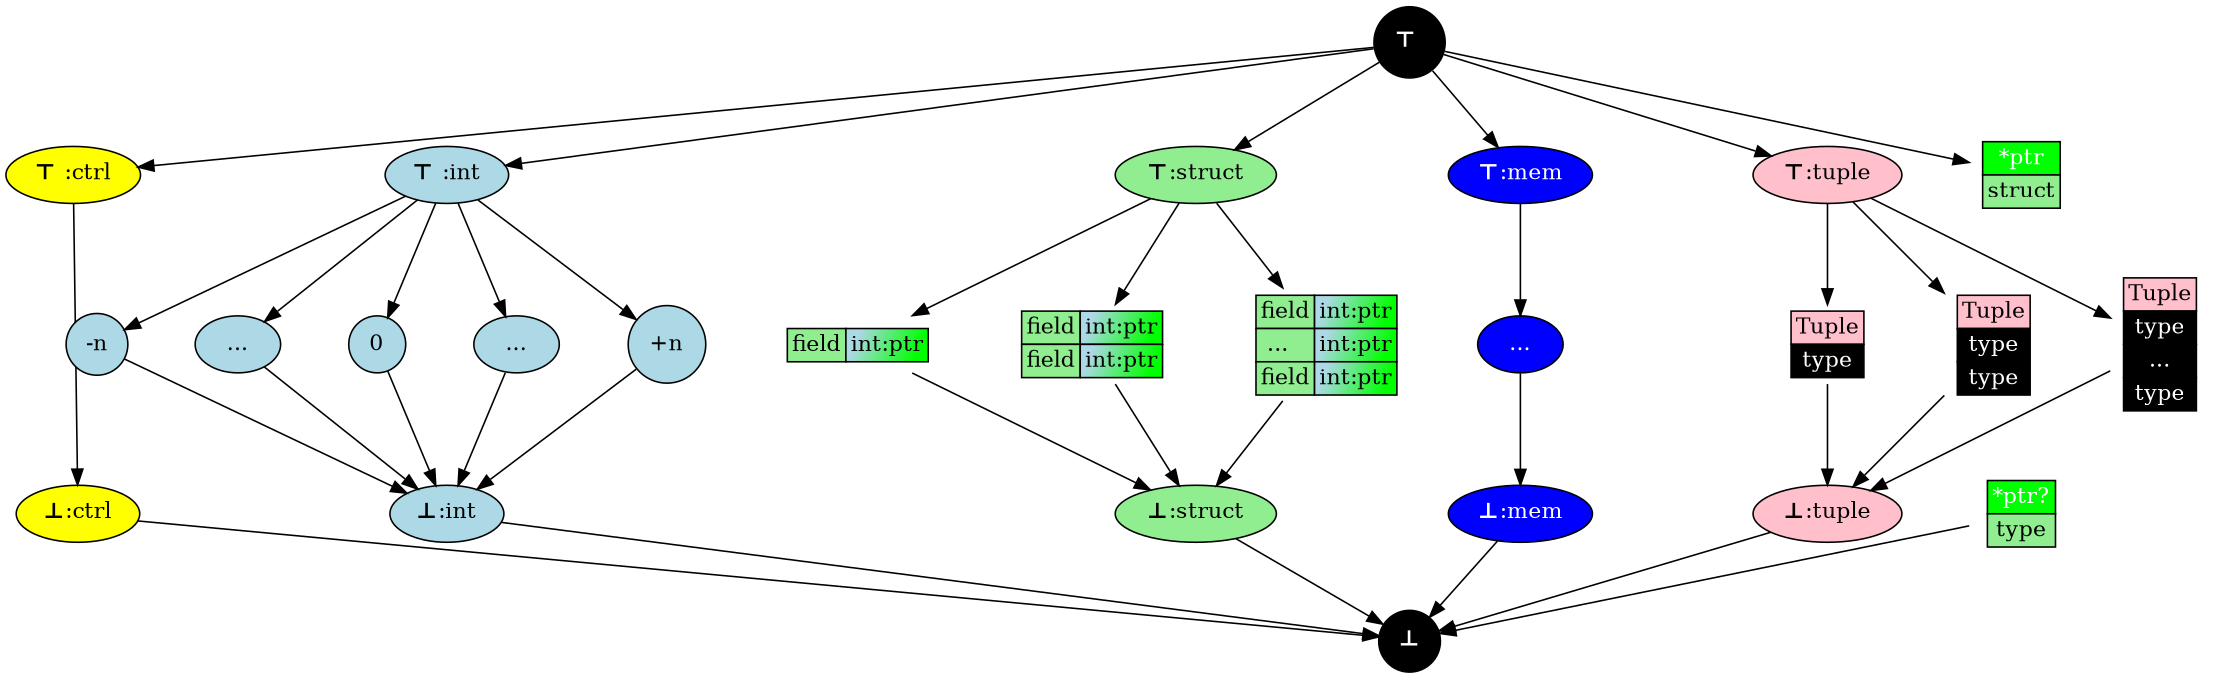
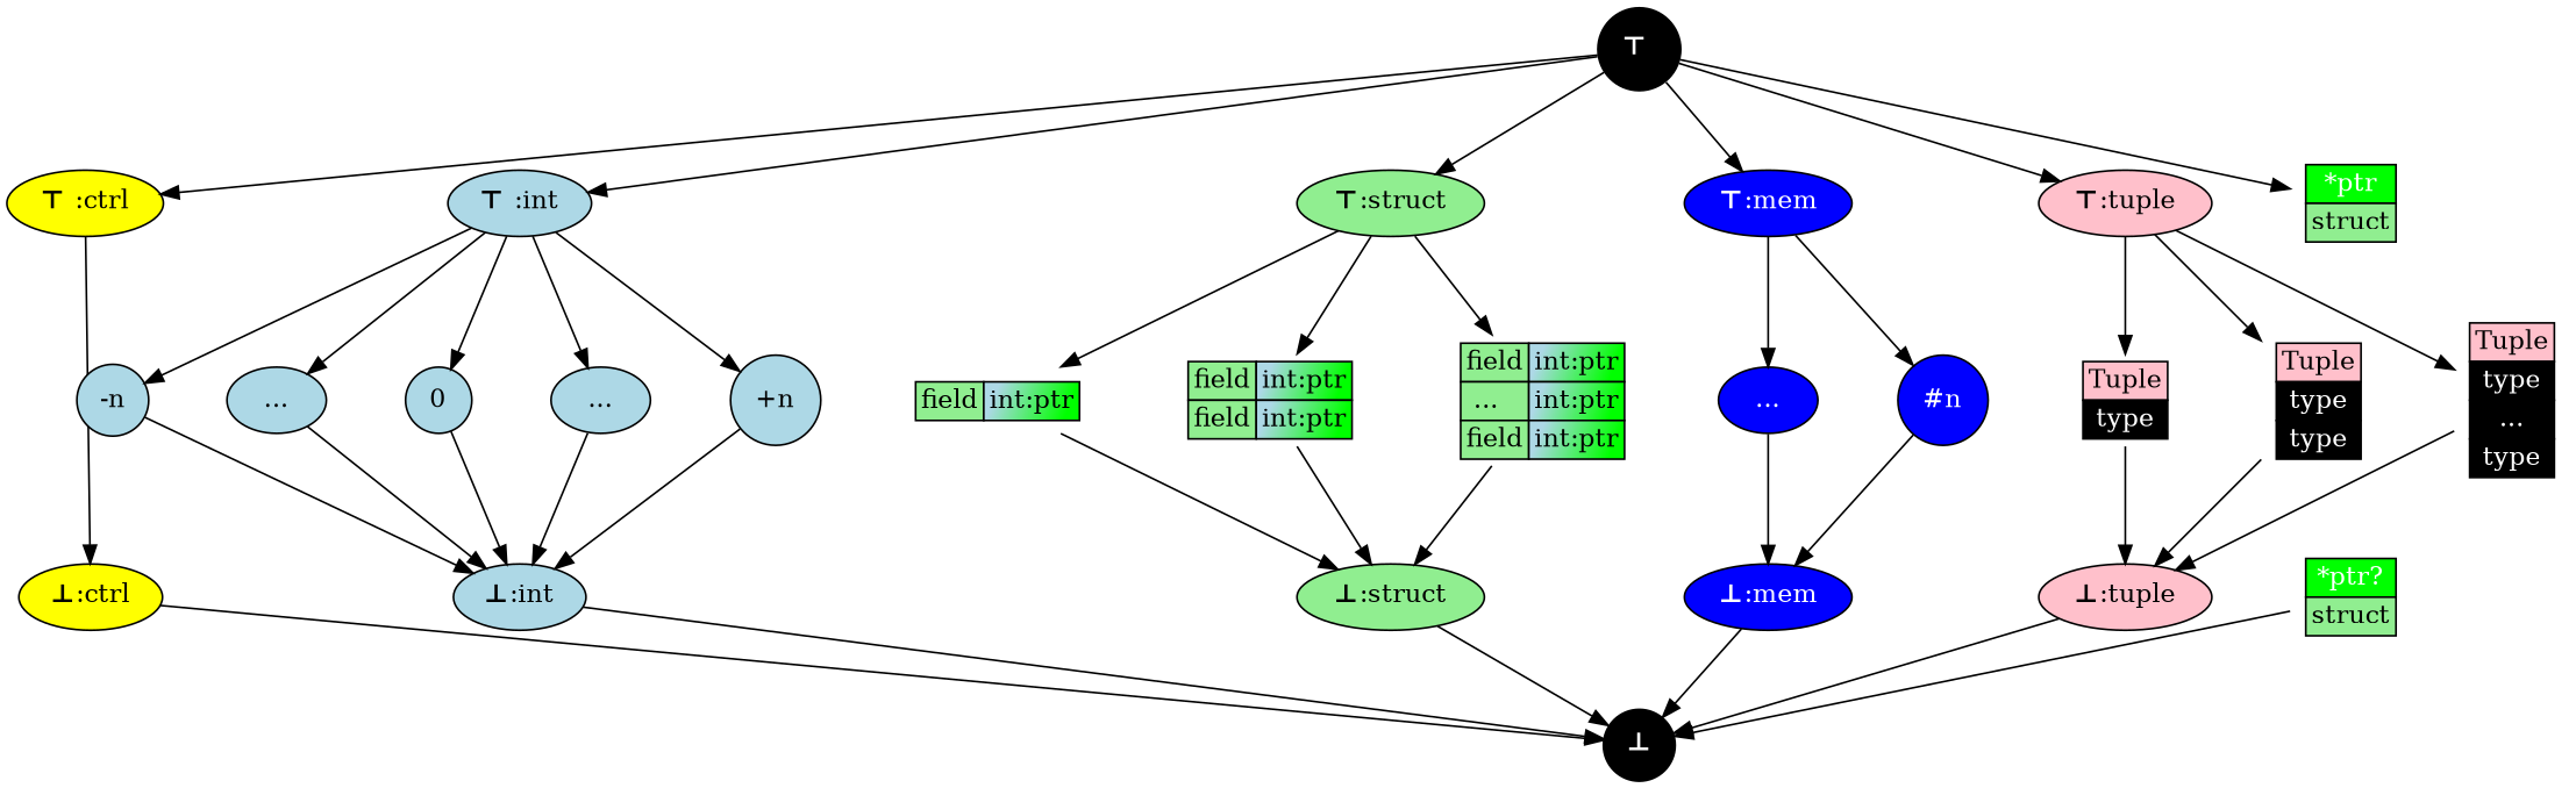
  digraph {
    compound=true
    nodesep=0.6
    splines=false
    node [fillcolor=none shape=oval style=filled]
    n1 [fillcolor=black fontcolor=white label=<<B>⊤ </B>> shape=circle]
    n2 [fillcolor=yellow label=<<B>⊤ </B>:ctrl>]
    n3 [fillcolor=lightblue label=<<B>⊤ </B>:int>]
    n4 [fillcolor=lightgreen label=<<B>⊤</B>:struct>]
    n5 [fillcolor=blue fontcolor=white label=<<B>⊤</B>:mem>]
    n6 [fillcolor=pink label=<<B>⊤</B>:tuple>]
    n7 [fillcolor=lightblue label="-n" shape=circle]
    n8 [fillcolor=lightblue label="..."]
    n9 [fillcolor=lightblue label=0 shape=circle]
    n10 [fillcolor=lightblue label="..."]
    n11 [fillcolor=lightblue label="+n" shape=circle]
    n12 [label=<       <TABLE BORDER="0" CELLBORDER="1" CELLSPACING="0">         <TR><TD BGCOLOR="lightgreen">field</TD><TD BGCOLOR="lightblue:green" gradientangle="315">int:ptr</TD></TR>       </TABLE>     > shape=none]
    n13 [label=<       <TABLE BORDER="0" CELLBORDER="1" CELLSPACING="0">         <TR><TD BGCOLOR="lightgreen">field</TD><TD BGCOLOR="lightblue:green" gradientangle="315">int:ptr</TD></TR>         <TR><TD BGCOLOR="lightgreen">field</TD><TD BGCOLOR="lightblue:green" gradientangle="315">int:ptr</TD></TR>       </TABLE>     > shape=none]
    n14 [label=<       <TABLE BORDER="0" CELLBORDER="1" CELLSPACING="0">         <TR><TD BGCOLOR="lightgreen">field</TD><TD BGCOLOR="lightblue:green" gradientangle="315">int:ptr</TD></TR>         <TR><TD BGCOLOR="lightgreen">...  </TD><TD BGCOLOR="lightblue:green" gradientangle="315">int:ptr</TD></TR>         <TR><TD BGCOLOR="lightgreen">field</TD><TD BGCOLOR="lightblue:green" gradientangle="315">int:ptr</TD></TR>       </TABLE>     > shape=none]
    n15 [fillcolor=blue fontcolor=white label="..."]
+   n16 [fillcolor=blue fontcolor=white label="#n" shape=circle]
    n17 [fillcolor=yellow label=<<B>⊥</B>:ctrl>]
    n18 [fillcolor=lightblue label=<<B>⊥</B>:int>]
    n19 [fillcolor=lightgreen label=<<B>⊥</B>:struct>]
    n20 [fillcolor=blue fontcolor=white label=<<B>⊥</B>:mem>]
    n21 [fillcolor=pink label=<<B>⊥</B>:tuple>]
    n22 [fillcolor=black fontcolor=white label=<<B>⊥</B>> shape=circle]
    n23 [label=<       <TABLE BORDER="0" CELLBORDER="1" CELLSPACING="0">         <TR><TD BGCOLOR="green"><FONT color="white">*ptr</FONT></TD></TR>         <TR><TD BGCOLOR="lightgreen">struct</TD></TR>       </TABLE>     > shape=none]
    n24 [label=<       <TABLE BORDER="0" CELLBORDER="1" CELLSPACING="0">         <TH><TD BGCOLOR="pink">Tuple</TD></TH>         <TR><TD BGCOLOR="black" ><FONT color="white">type</FONT></TD></TR>       </TABLE>     > shape=none]
    n25 [label=<       <TABLE BORDER="0" CELLBORDER="1" CELLSPACING="0">         <TH><TD BGCOLOR="pink">Tuple</TD></TH>         <TR><TD BGCOLOR="black" ><FONT color="white">type</FONT></TD></TR>         <TR><TD BGCOLOR="black" ><FONT color="white">type</FONT></TD></TR>       </TABLE>     > shape=none]
    n26 [label=<       <TABLE BORDER="0" CELLBORDER="1" CELLSPACING="0">         <TH><TD BGCOLOR="pink">Tuple</TD></TH>         <TR><TD BGCOLOR="black" ><FONT color="white">type</FONT></TD></TR>         <TR><TD BGCOLOR="black" ><FONT color="white">...</FONT></TD></TR>         <TR><TD BGCOLOR="black" ><FONT color="white">type</FONT></TD></TR>       </TABLE>     > shape=none]
-   n27 [label=<       <TABLE BORDER="0" CELLBORDER="1" CELLSPACING="0">         <TR><TD BGCOLOR="green"><FONT color="white">*ptr?</FONT></TD></TR>         <TR><TD BGCOLOR="lightgreen">type</TD></TR>       </TABLE>     > shape=none]
+   n27 [label=<       <TABLE BORDER="0" CELLBORDER="1" CELLSPACING="0">         <TR><TD BGCOLOR="green"><FONT color="white">*ptr?</FONT></TD></TR>         <TR><TD BGCOLOR="lightgreen">struct</TD></TR>       </TABLE>     > shape=none]
    subgraph sub_1 {
      rank=same
      n1
    }
    subgraph sub_2 {
      rank=same
      n2
      n3
      n4
      n5
      n6
    }
    subgraph sub_3 {
      rank=same
      n7
      n8
      n9
      n10
      n11
      n12
      n13
      n14
      n15
+     n16
    }
    subgraph sub_4 {
      rank=same
      n17
      n18
      n19
      n20
      n21
    }
    subgraph sub_5 {
      rank=same
      n22
    }
    n1 -> n2
    n1 -> n3
    n1 -> n4
    n1 -> n5
    n1 -> n6
    n1 -> n23
    n2 -> n17
    n3 -> n7
    n3 -> n8
    n3 -> n9
    n3 -> n10
    n3 -> n11
    n4 -> n12
    n4 -> n13
    n4 -> n14
    n5 -> n15
+   n5 -> n16
    n6 -> n24
    n6 -> n25
    n6 -> n26
    n7 -> n8 [style=invis]
    n7 -> n18
    n8 -> n9 [style=invis]
    n8 -> n18
    n9 -> n10 [style=invis]
    n9 -> n18
    n10 -> n11 [style=invis]
    n10 -> n18
    n11 -> n18
    n12 -> n13 [style=invis]
    n12 -> n19
    n13 -> n14 [style=invis]
    n13 -> n19
    n14 -> n19
+   n15 -> n16 [style=invis]
    n15 -> n20
+   n16 -> n20
    n17 -> n22
    n18 -> n22
    n19 -> n22
    n20 -> n22
    n21 -> n22
    n24 -> n21
    n25 -> n21
    n26 -> n21
    n27 -> n22
  }
